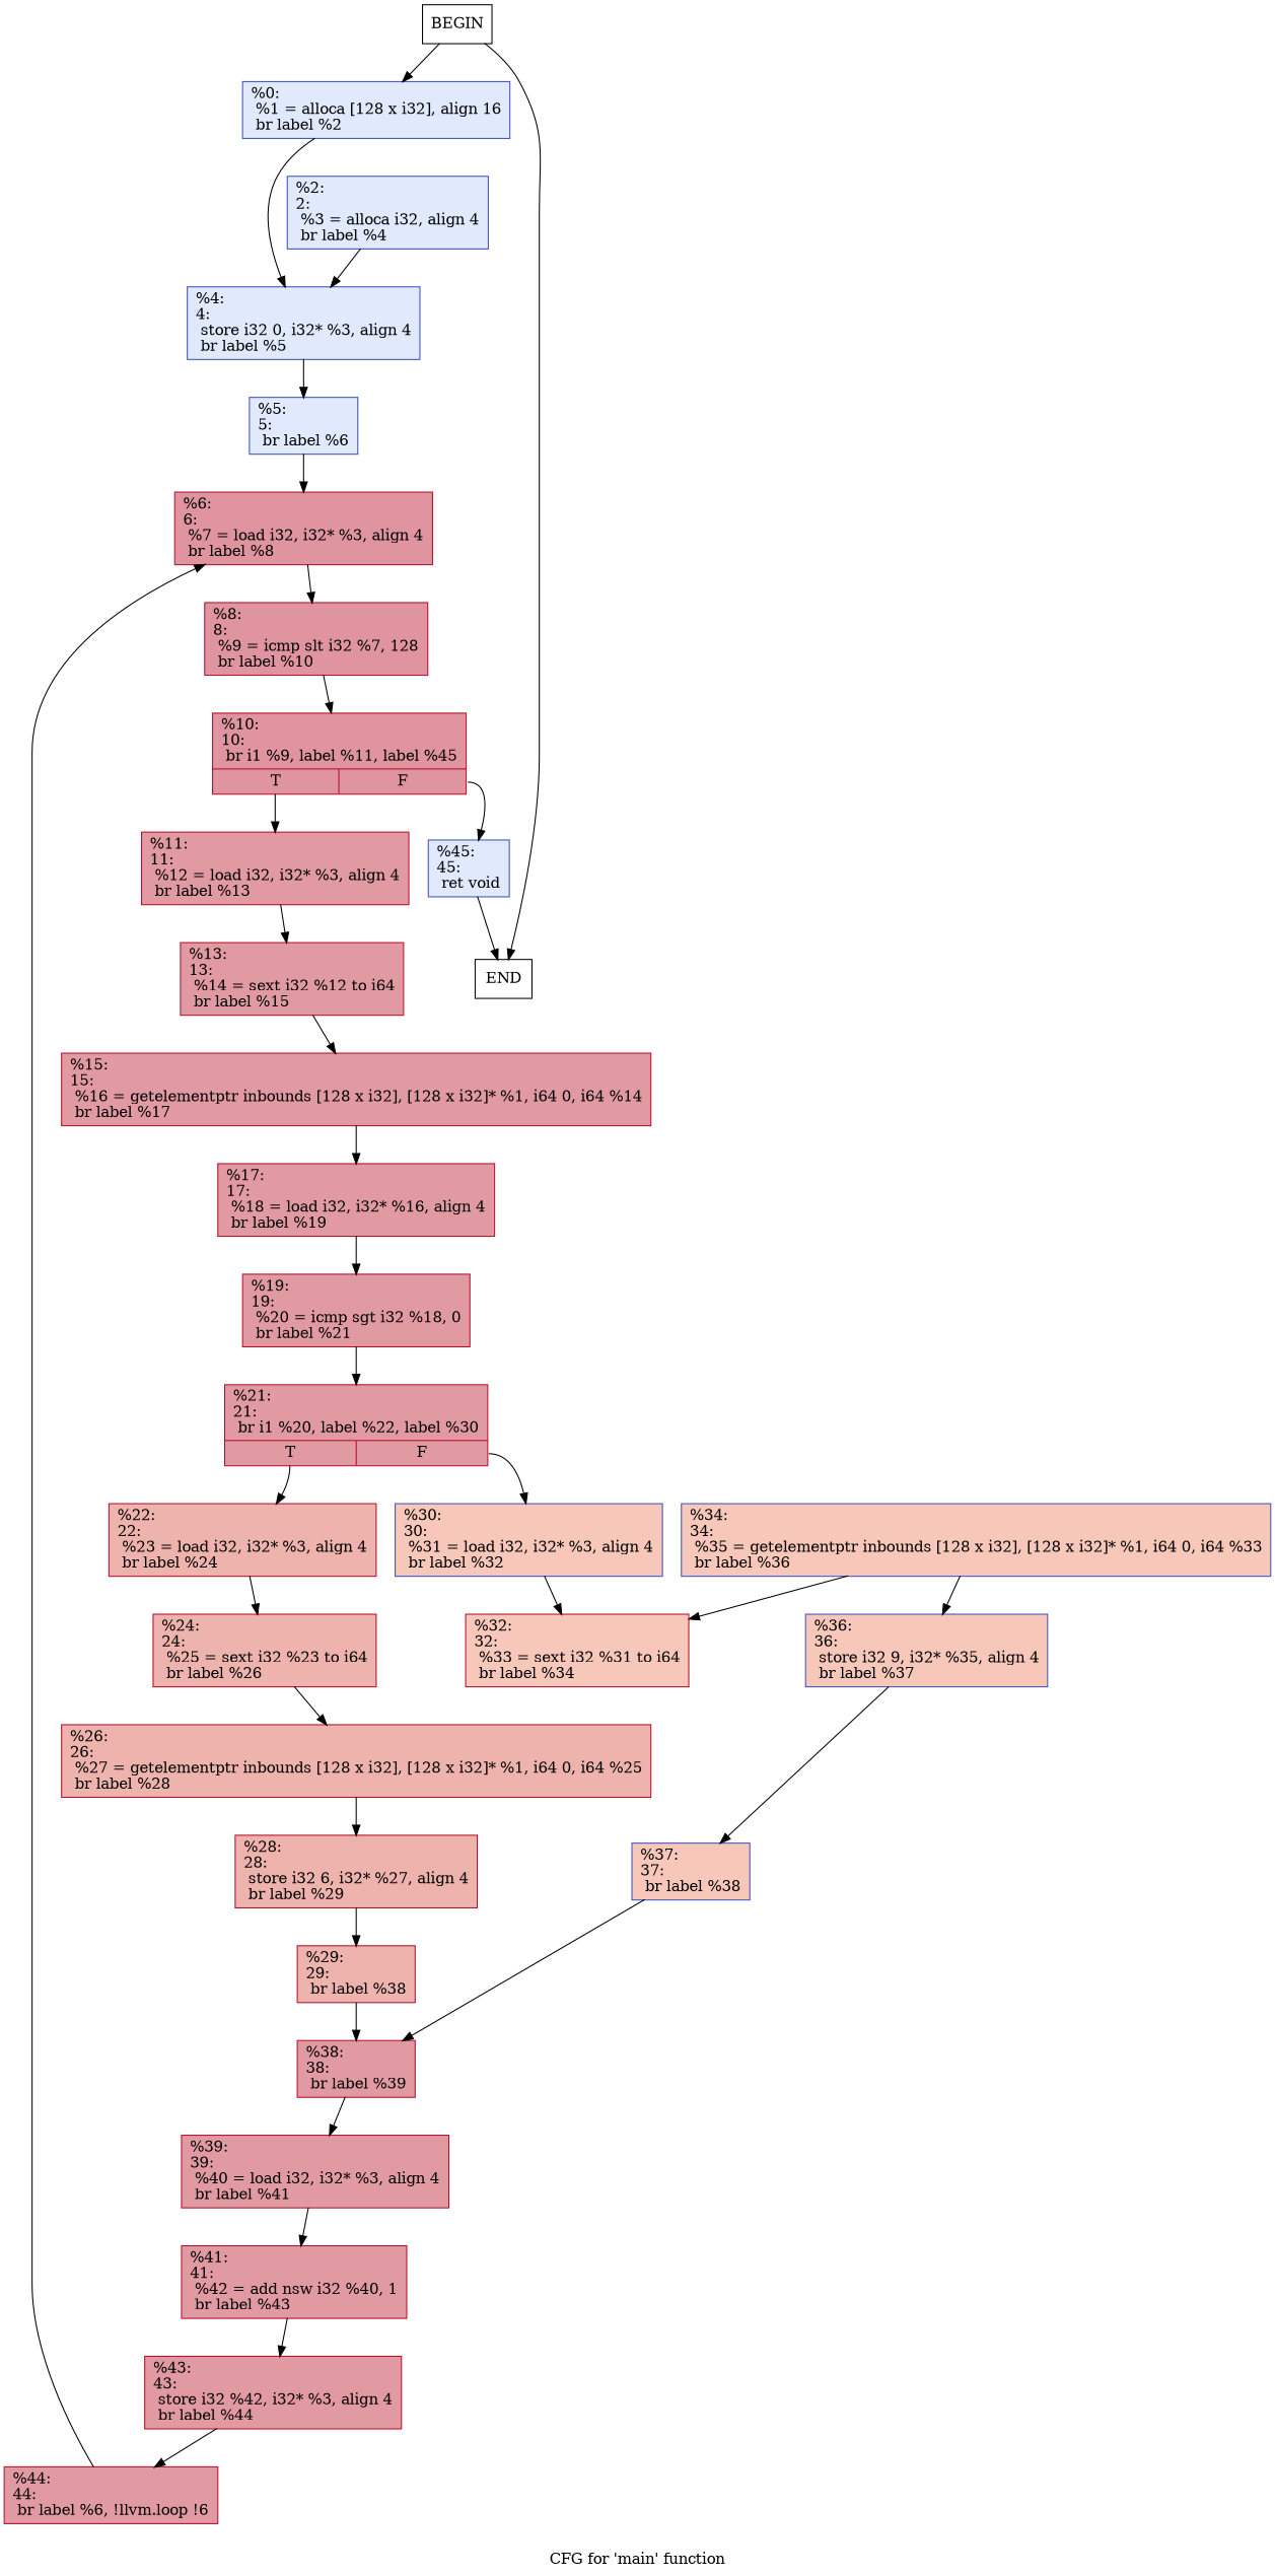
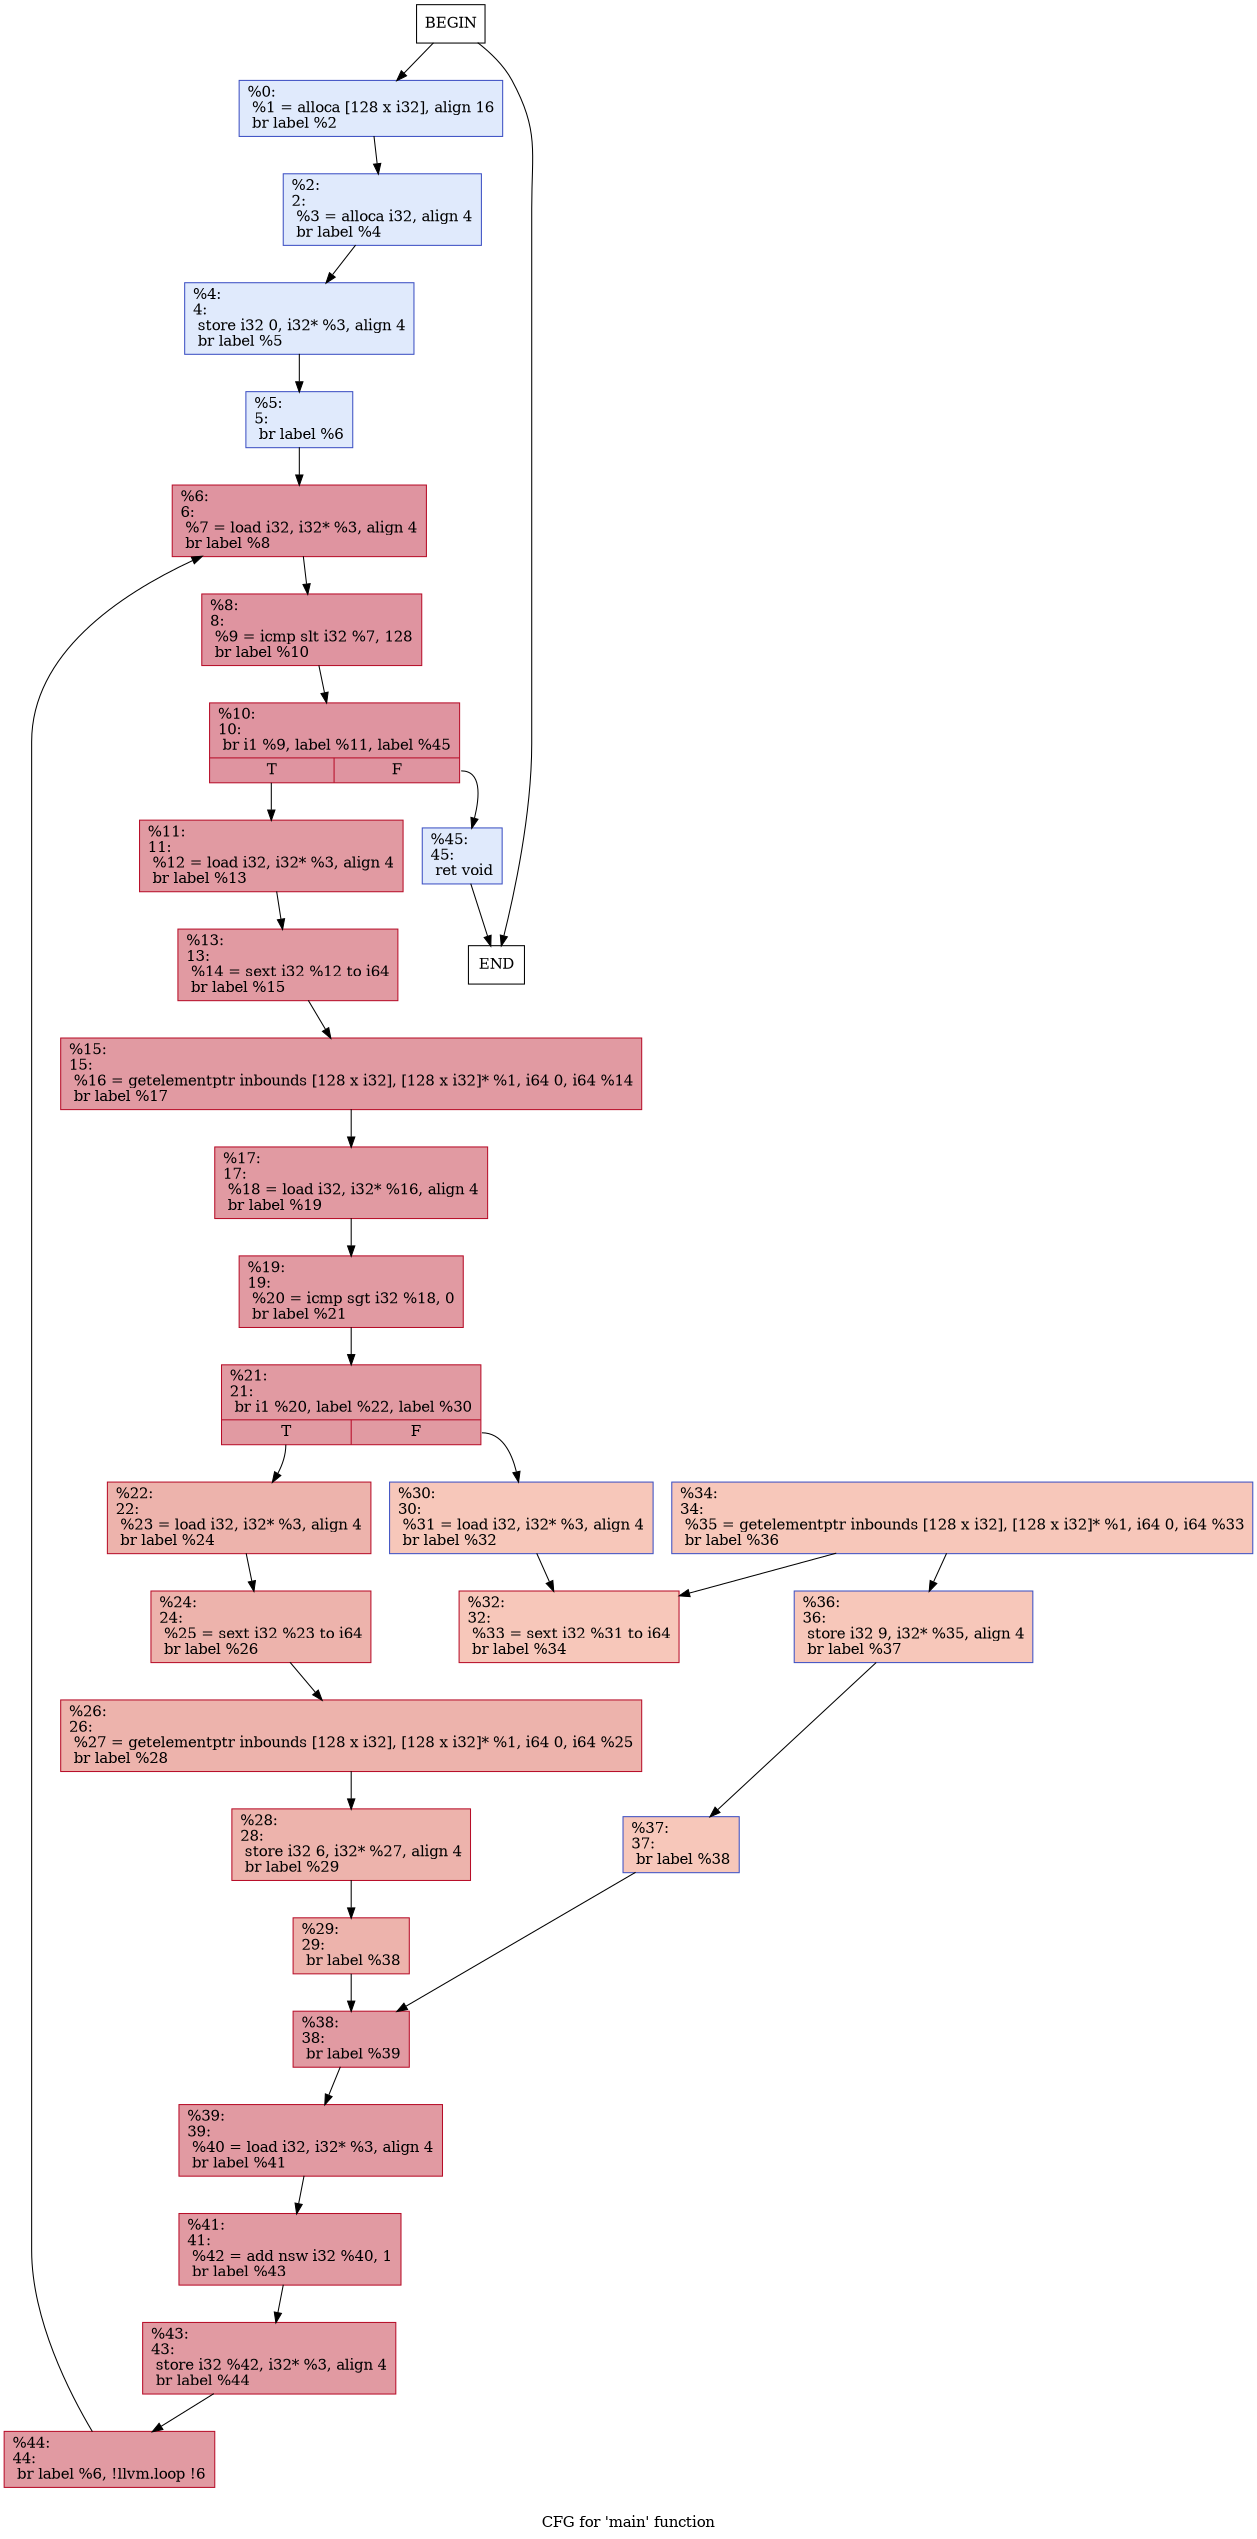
  digraph {
    label="CFG for 'main' function"
    node [shape=record color="#b70d28ff" fillcolor="#bb1b2c70" style=filled]
    n1 [label=BEGIN color="" fillcolor="" style=""]
    n2 [color="#3d50c3ff" fillcolor="#b9d0f970" label="{%0:\l  %1 = alloca [128 x i32], align 16\l  br label %2\l}"]
    n3 [label=END color="" fillcolor="" style=""]
    n4 [color="#3d50c3ff" fillcolor="#b9d0f970" label="{%2:\l2:                                                \l  %3 = alloca i32, align 4\l  br label %4\l}"]
    n5 [color="#3d50c3ff" fillcolor="#b9d0f970" label="{%4:\l4:                                                \l  store i32 0, i32* %3, align 4\l  br label %5\l}"]
    n6 [color="#3d50c3ff" fillcolor="#b9d0f970" label="{%5:\l5:                                                \l  br label %6\l}"]
    n7 [fillcolor="#b70d2870" label="{%6:\l6:                                                \l  %7 = load i32, i32* %3, align 4\l  br label %8\l}"]
    n8 [fillcolor="#b70d2870" label="{%8:\l8:                                                \l  %9 = icmp slt i32 %7, 128\l  br label %10\l}"]
    n9 [fillcolor="#b70d2870" label="{%10:\l10:                                               \l  br i1 %9, label %11, label %45\l|{<s0>T|<s1>F}}"]
    n10 [label="{%11:\l11:                                               \l  %12 = load i32, i32* %3, align 4\l  br label %13\l}"]
    n11 [color="#3d50c3ff" fillcolor="#b9d0f970" label="{%45:\l45:                                               \l  ret void\l}"]
    n12 [label="{%13:\l13:                                               \l  %14 = sext i32 %12 to i64\l  br label %15\l}"]
    n13 [label="{%15:\l15:                                               \l  %16 = getelementptr inbounds [128 x i32], [128 x i32]* %1, i64 0, i64 %14\l  br label %17\l}"]
    n14 [label="{%17:\l17:                                               \l  %18 = load i32, i32* %16, align 4\l  br label %19\l}"]
    n15 [label="{%19:\l19:                                               \l  %20 = icmp sgt i32 %18, 0\l  br label %21\l}"]
    n16 [label="{%21:\l21:                                               \l  br i1 %20, label %22, label %30\l|{<s0>T|<s1>F}}"]
    n17 [fillcolor="#d6524470" label="{%22:\l22:                                               \l  %23 = load i32, i32* %3, align 4\l  br label %24\l}"]
    n18 [color="#3d50c3ff" fillcolor="#ec7f6370" label="{%30:\l30:                                               \l  %31 = load i32, i32* %3, align 4\l  br label %32\l}"]
    n19 [fillcolor="#d6524470" label="{%24:\l24:                                               \l  %25 = sext i32 %23 to i64\l  br label %26\l}"]
    n20 [fillcolor="#ec7f6370" label="{%32:\l32:                                               \l  %33 = sext i32 %31 to i64\l  br label %34\l}"]
    n21 [fillcolor="#d6524470" label="{%26:\l26:                                               \l  %27 = getelementptr inbounds [128 x i32], [128 x i32]* %1, i64 0, i64 %25\l  br label %28\l}"]
    n22 [fillcolor="#d6524470" label="{%28:\l28:                                               \l  store i32 6, i32* %27, align 4\l  br label %29\l}"]
    n23 [fillcolor="#d6524470" label="{%29:\l29:                                               \l  br label %38\l}"]
    n24 [label="{%38:\l38:                                               \l  br label %39\l}"]
    n25 [label="{%39:\l39:                                               \l  %40 = load i32, i32* %3, align 4\l  br label %41\l}"]
    n26 [label="{%41:\l41:                                               \l  %42 = add nsw i32 %40, 1\l  br label %43\l}"]
    n27 [color="#3d50c3ff" fillcolor="#ec7f6370" label="{%34:\l34:                                               \l  %35 = getelementptr inbounds [128 x i32], [128 x i32]* %1, i64 0, i64 %33\l  br label %36\l}"]
    n28 [color="#3d50c3ff" fillcolor="#ec7f6370" label="{%36:\l36:                                               \l  store i32 9, i32* %35, align 4\l  br label %37\l}"]
    n29 [color="#3d50c3ff" fillcolor="#ec7f6370" label="{%37:\l37:                                               \l  br label %38\l}"]
    n30 [label="{%43:\l43:                                               \l  store i32 %42, i32* %3, align 4\l  br label %44\l}"]
    n31 [label="{%44:\l44:                                               \l  br label %6, !llvm.loop !6\l}"]
    n1 -> n2
    n1 -> n3
-   n2 -> n5
+   n2 -> n4
    n4 -> n5
    n5 -> n6
    n6 -> n7
    n7 -> n8
    n8 -> n9
    n9 -> n10 [tailport=s0]
    n9 -> n11 [tailport=s1]
    n10 -> n12
    n11 -> n3
    n12 -> n13
    n13 -> n14
    n14 -> n15
    n15 -> n16
    n16 -> n17 [tailport=s0]
    n16 -> n18 [tailport=s1]
    n17 -> n19
    n18 -> n20
    n19 -> n21
    n21 -> n22
    n22 -> n23
    n23 -> n24
    n24 -> n25
    n25 -> n26
    n26 -> n30
    n27 -> n20
    n27 -> n28
    n28 -> n29
    n29 -> n24
    n30 -> n31
    n31 -> n7
  }
